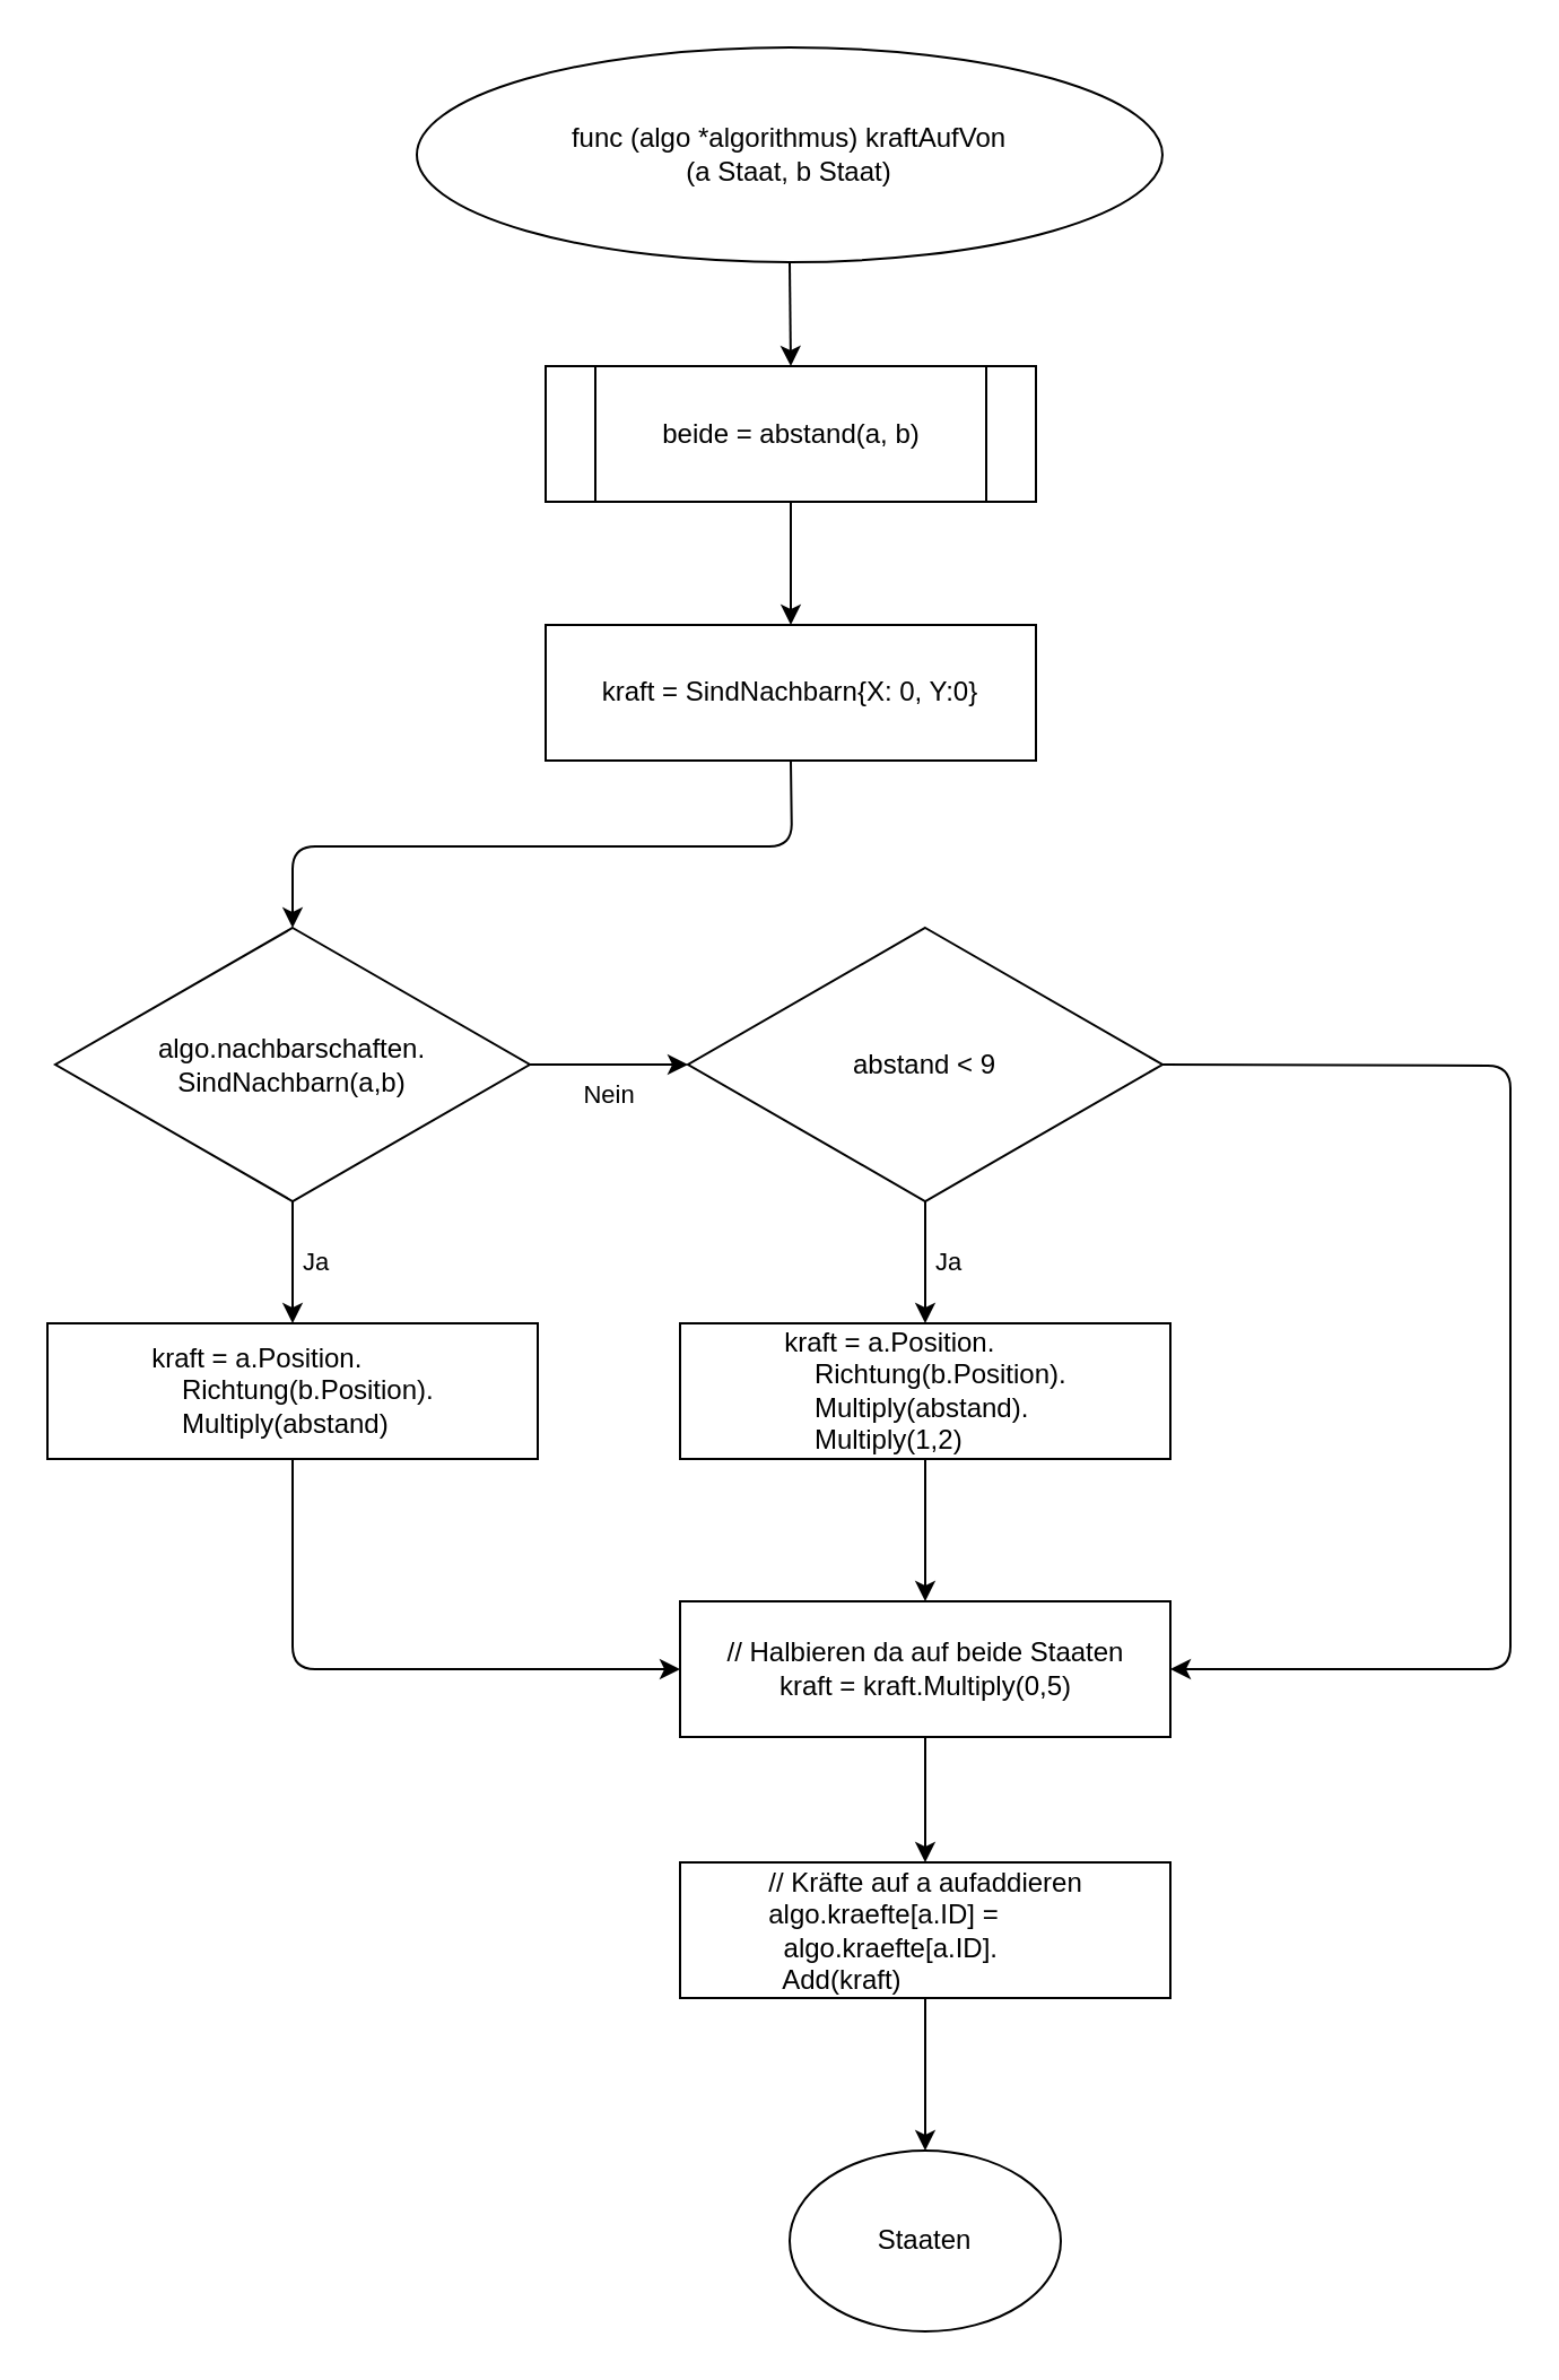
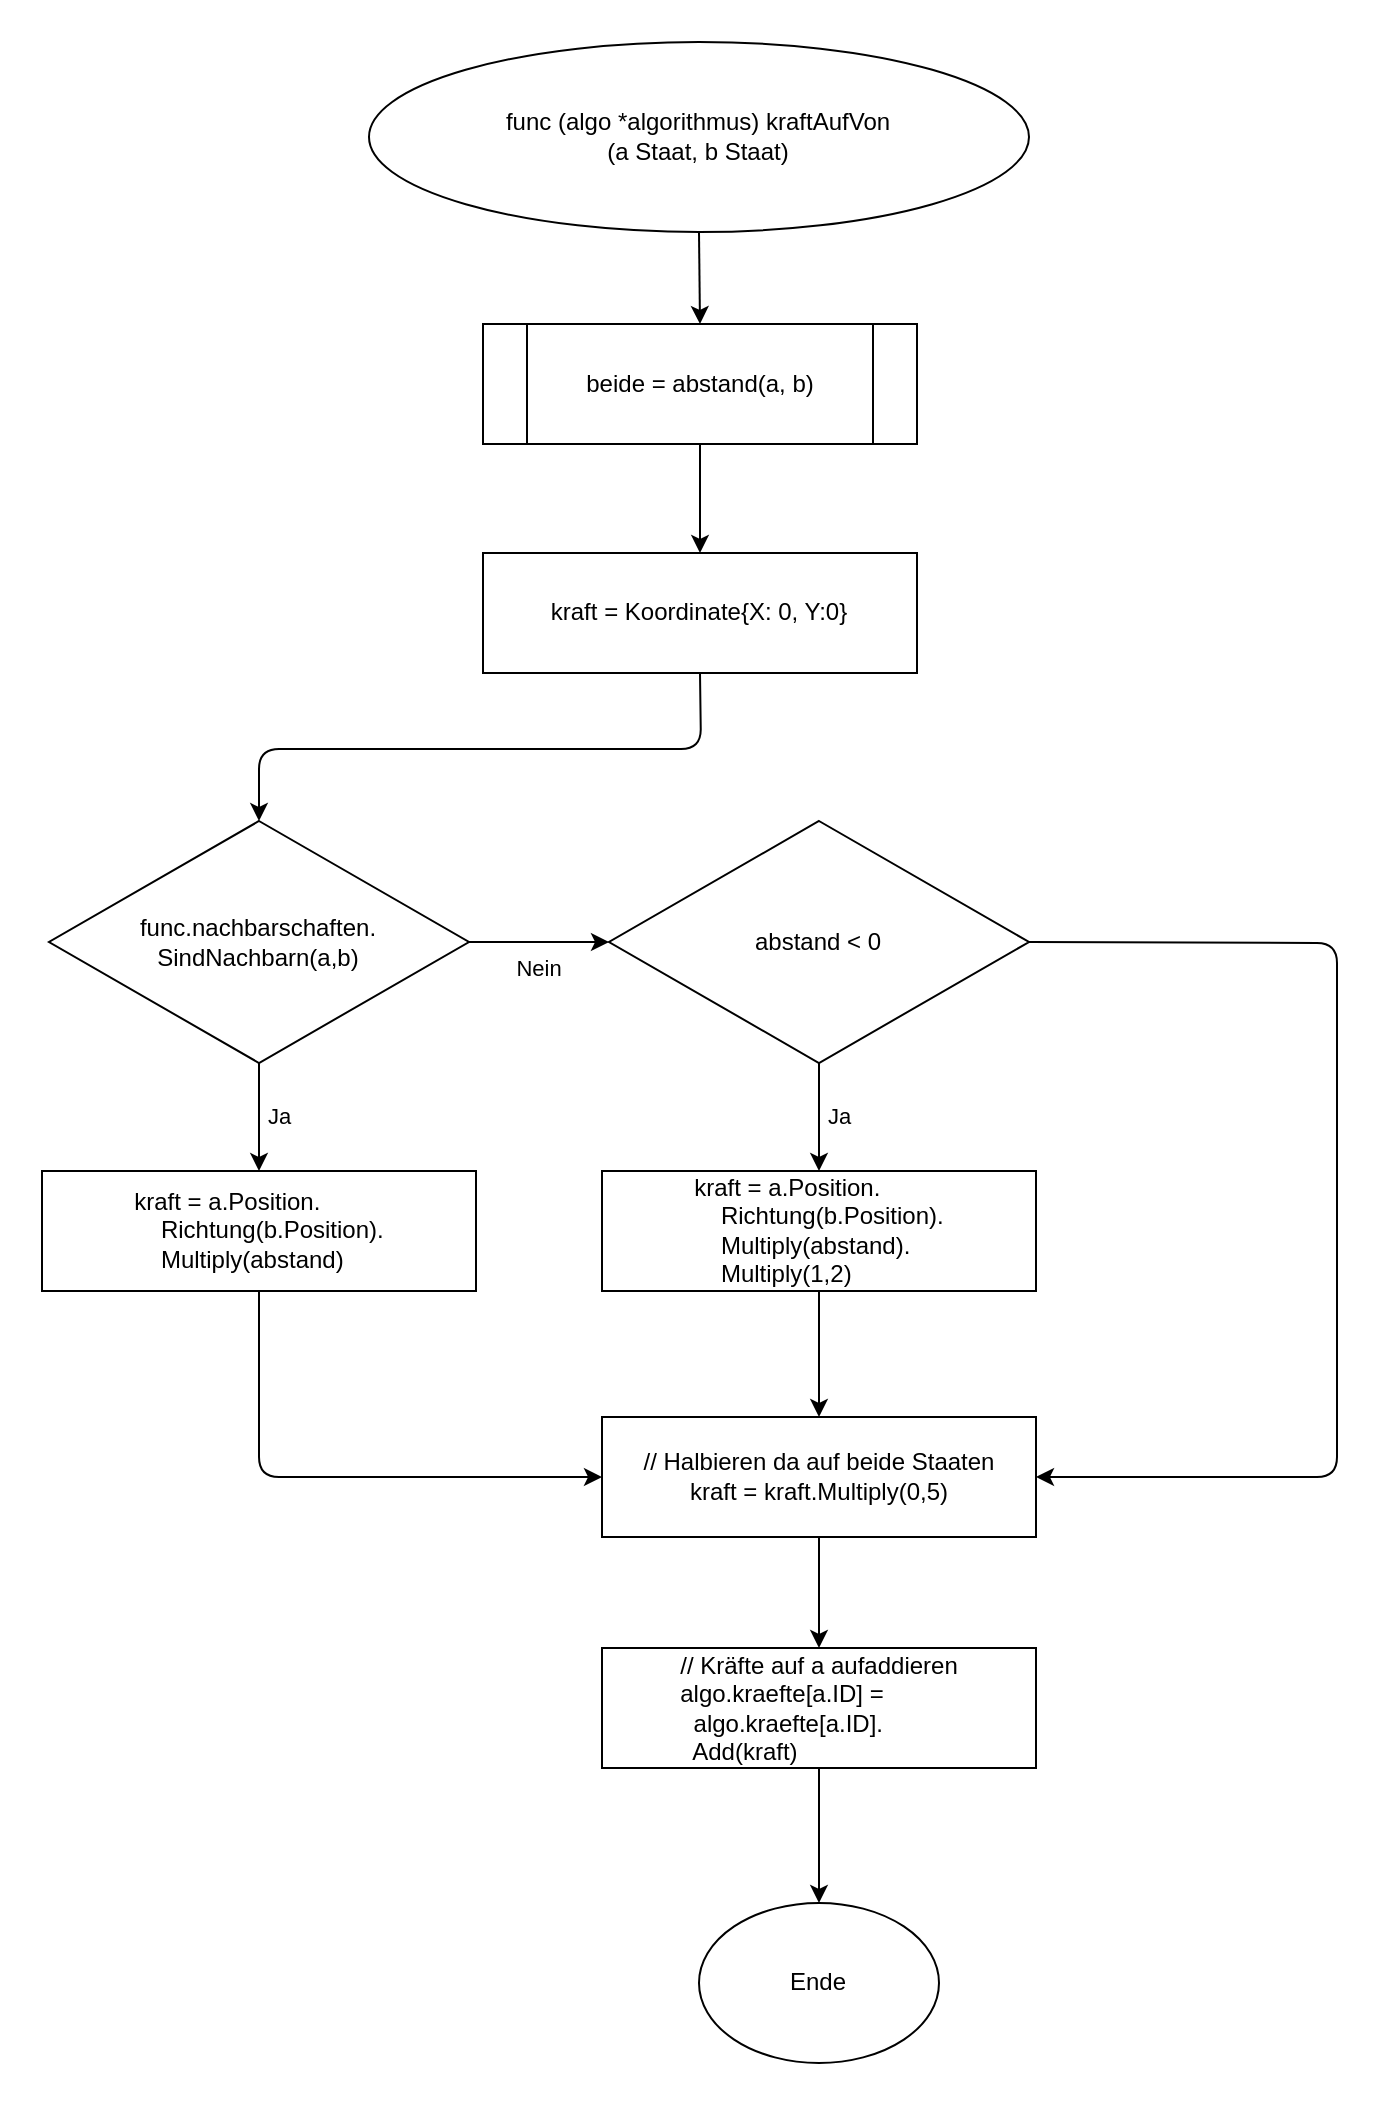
  <mxCell id="0" />
  <mxCell id="1" parent="0" />
  <mxCell id="2" value="&lt;div&gt;func (algo *algorithmus) kraftAufVon&lt;/div&gt;&lt;div&gt;(a Staat, b Staat)&lt;/div&gt;" style="ellipse;whiteSpace=wrap;html=1;" vertex="1" parent="1"><mxGeometry x="184" y="20.5" width="330" height="95" as="geometry" /></mxCell>
  <mxCell id="3" value="" style="endArrow=classic;html=1;exitX=0.5;exitY=1;exitDx=0;exitDy=0;entryX=0.5;entryY=0;entryDx=0;entryDy=0;" edge="1" parent="1" source="2" target="10"><mxGeometry width="50" height="50" relative="1" as="geometry"><mxPoint x="82.5" y="320" as="sourcePoint" /><mxPoint x="350" y="156" as="targetPoint" /></mxGeometry></mxCell>
  <mxCell id="4" style="edgeStyle=orthogonalEdgeStyle;rounded=0;orthogonalLoop=1;jettySize=auto;html=1;exitX=0.5;exitY=1;exitDx=0;exitDy=0;entryX=0.5;entryY=0;entryDx=0;entryDy=0;" edge="1" parent="1" source="5" target="11"><mxGeometry relative="1" as="geometry" /></mxCell>
  <mxCell id="5" value="&lt;div align=&quot;center&quot;&gt;// Kräfte auf a aufaddieren&lt;br&gt;&lt;/div&gt;&lt;div align=&quot;left&quot;&gt;algo.kraefte[a.ID] =&lt;/div&gt;&lt;div align=&quot;left&quot;&gt;&amp;nbsp; algo.kraefte[a.ID].&lt;/div&gt;&lt;div align=&quot;left&quot;&gt;&amp;nbsp; Add(kraft)&lt;br&gt;&lt;/div&gt;" style="rounded=0;whiteSpace=wrap;html=1;" vertex="1" parent="1"><mxGeometry x="300.5" y="823.5" width="217" height="60" as="geometry" /></mxCell>
  <mxCell id="6" value="&lt;div&gt;Nein&lt;/div&gt;" style="edgeStyle=orthogonalEdgeStyle;rounded=0;orthogonalLoop=1;jettySize=auto;html=1;verticalAlign=top;" edge="1" parent="1" source="8" target="14"><mxGeometry relative="1" as="geometry" /></mxCell>
  <mxCell id="7" value="&lt;div&gt;&amp;nbsp;Ja&lt;/div&gt;" style="edgeStyle=orthogonalEdgeStyle;rounded=0;orthogonalLoop=1;jettySize=auto;html=1;verticalAlign=middle;textDirection=ltr;labelPosition=right;verticalLabelPosition=middle;align=left;" edge="1" parent="1" source="8" target="16"><mxGeometry relative="1" as="geometry" /></mxCell>
- <mxCell id="8" value="&lt;div&gt;algo.nachbarschaften.&lt;/div&gt;&lt;div&gt;SindNachbarn(a,b)&lt;br&gt;&lt;/div&gt;" style="rhombus;whiteSpace=wrap;html=1;" vertex="1" parent="1"><mxGeometry x="24" y="410" width="210" height="121" as="geometry" /></mxCell>
+ <mxCell id="8" value="&lt;div&gt;func.nachbarschaften.&lt;/div&gt;&lt;div&gt;SindNachbarn(a,b)&lt;br&gt;&lt;/div&gt;" style="rhombus;whiteSpace=wrap;html=1;" vertex="1" parent="1"><mxGeometry x="24" y="410" width="210" height="121" as="geometry" /></mxCell>
  <mxCell id="9" value="" style="edgeStyle=orthogonalEdgeStyle;rounded=0;orthogonalLoop=1;jettySize=auto;html=1;" edge="1" parent="1" source="10" target="12"><mxGeometry relative="1" as="geometry" /></mxCell>
  <mxCell id="10" value="beide = abstand(a, b)" style="shape=process;whiteSpace=wrap;html=1;backgroundOutline=1;" vertex="1" parent="1"><mxGeometry x="241" y="161.5" width="217" height="60" as="geometry" /></mxCell>
- <mxCell id="11" value="Staaten" style="ellipse;whiteSpace=wrap;html=1;" vertex="1" parent="1"><mxGeometry x="349" y="951" width="120" height="80" as="geometry" /></mxCell>
- <mxCell id="12" value="kraft = SindNachbarn{X: 0, Y:0}" style="rounded=0;whiteSpace=wrap;html=1;" vertex="1" parent="1"><mxGeometry x="241" y="276" width="217" height="60" as="geometry" /></mxCell>
+ <mxCell id="11" value="Ende" style="ellipse;whiteSpace=wrap;html=1;" vertex="1" parent="1"><mxGeometry x="349" y="951" width="120" height="80" as="geometry" /></mxCell>
+ <mxCell id="12" value="kraft = Koordinate{X: 0, Y:0}" style="rounded=0;whiteSpace=wrap;html=1;" vertex="1" parent="1"><mxGeometry x="241" y="276" width="217" height="60" as="geometry" /></mxCell>
  <mxCell id="13" value="" style="endArrow=classic;html=1;exitX=0.5;exitY=1;exitDx=0;exitDy=0;entryX=0.5;entryY=0;entryDx=0;entryDy=0;" edge="1" parent="1" source="12" target="8"><mxGeometry width="50" height="50" relative="1" as="geometry"><mxPoint x="181" y="425" as="sourcePoint" /><mxPoint x="231" y="375" as="targetPoint" /><Array as="points"><mxPoint x="350" y="374" /><mxPoint x="129" y="374" /></Array></mxGeometry></mxCell>
- <mxCell id="14" value="abstand &amp;lt; 9" style="rhombus;whiteSpace=wrap;html=1;" vertex="1" parent="1"><mxGeometry x="304" y="410" width="210" height="121" as="geometry" /></mxCell>
+ <mxCell id="14" value="abstand &amp;lt; 0" style="rhombus;whiteSpace=wrap;html=1;" vertex="1" parent="1"><mxGeometry x="304" y="410" width="210" height="121" as="geometry" /></mxCell>
  <mxCell id="15" value="" style="edgeStyle=orthogonalEdgeStyle;rounded=1;orthogonalLoop=1;jettySize=auto;html=1;entryX=0;entryY=0.5;entryDx=0;entryDy=0;exitX=0.5;exitY=1;exitDx=0;exitDy=0;" edge="1" parent="1" source="16" target="21"><mxGeometry relative="1" as="geometry"><mxPoint x="129" y="725" as="targetPoint" /></mxGeometry></mxCell>
  <mxCell id="16" value="&lt;div align=&quot;left&quot;&gt;kraft = a.Position.&lt;/div&gt;&lt;div align=&quot;left&quot;&gt;&amp;nbsp;&amp;nbsp;&amp;nbsp; Richtung(b.Position).&lt;/div&gt;&lt;div align=&quot;left&quot;&gt;&amp;nbsp;&amp;nbsp;&amp;nbsp; Multiply(abstand)&lt;/div&gt;" style="rounded=0;whiteSpace=wrap;html=1;" vertex="1" parent="1"><mxGeometry x="20.5" y="585" width="217" height="60" as="geometry" /></mxCell>
  <mxCell id="17" value="" style="edgeStyle=orthogonalEdgeStyle;rounded=0;orthogonalLoop=1;jettySize=auto;html=1;" edge="1" parent="1" source="18" target="21"><mxGeometry relative="1" as="geometry" /></mxCell>
  <mxCell id="18" value="&lt;div align=&quot;left&quot;&gt;kraft = a.Position.&lt;/div&gt;&lt;div align=&quot;left&quot;&gt;&amp;nbsp;&amp;nbsp;&amp;nbsp; Richtung(b.Position).&lt;/div&gt;&lt;div align=&quot;left&quot;&gt;&amp;nbsp;&amp;nbsp;&amp;nbsp; Multiply(abstand).&lt;/div&gt;&lt;div align=&quot;left&quot;&gt;&amp;nbsp;&amp;nbsp;&amp;nbsp; Multiply(1,2)&lt;br&gt;&lt;/div&gt;" style="rounded=0;whiteSpace=wrap;html=1;" vertex="1" parent="1"><mxGeometry x="300.5" y="585" width="217" height="60" as="geometry" /></mxCell>
  <mxCell id="19" value="&lt;div&gt;&amp;nbsp;Ja&lt;/div&gt;" style="edgeStyle=orthogonalEdgeStyle;rounded=0;orthogonalLoop=1;jettySize=auto;html=1;verticalAlign=middle;textDirection=ltr;labelPosition=right;verticalLabelPosition=middle;align=left;exitX=0.5;exitY=1;exitDx=0;exitDy=0;entryX=0.5;entryY=0;entryDx=0;entryDy=0;" edge="1" parent="1" source="14" target="18"><mxGeometry relative="1" as="geometry"><mxPoint x="139" y="541" as="sourcePoint" /><mxPoint x="139" y="595" as="targetPoint" /></mxGeometry></mxCell>
  <mxCell id="20" value="" style="edgeStyle=orthogonalEdgeStyle;rounded=1;orthogonalLoop=1;jettySize=auto;html=1;" edge="1" parent="1" source="21" target="5"><mxGeometry relative="1" as="geometry" /></mxCell>
  <mxCell id="21" value="&lt;div&gt;// Halbieren da auf beide Staaten&lt;br&gt;&lt;/div&gt;&lt;div&gt;kraft = kraft.Multiply(0,5)&lt;/div&gt;" style="rounded=0;whiteSpace=wrap;html=1;" vertex="1" parent="1"><mxGeometry x="300.5" y="708" width="217" height="60" as="geometry" /></mxCell>
  <mxCell id="22" value="" style="endArrow=classic;html=1;exitX=1;exitY=0.5;exitDx=0;exitDy=0;entryX=1;entryY=0.5;entryDx=0;entryDy=0;" edge="1" parent="1" source="14" target="21"><mxGeometry width="50" height="50" relative="1" as="geometry"><mxPoint x="613" y="716" as="sourcePoint" /><mxPoint x="668" y="700" as="targetPoint" /><Array as="points"><mxPoint x="668" y="471" /><mxPoint x="668" y="738" /></Array></mxGeometry></mxCell>
